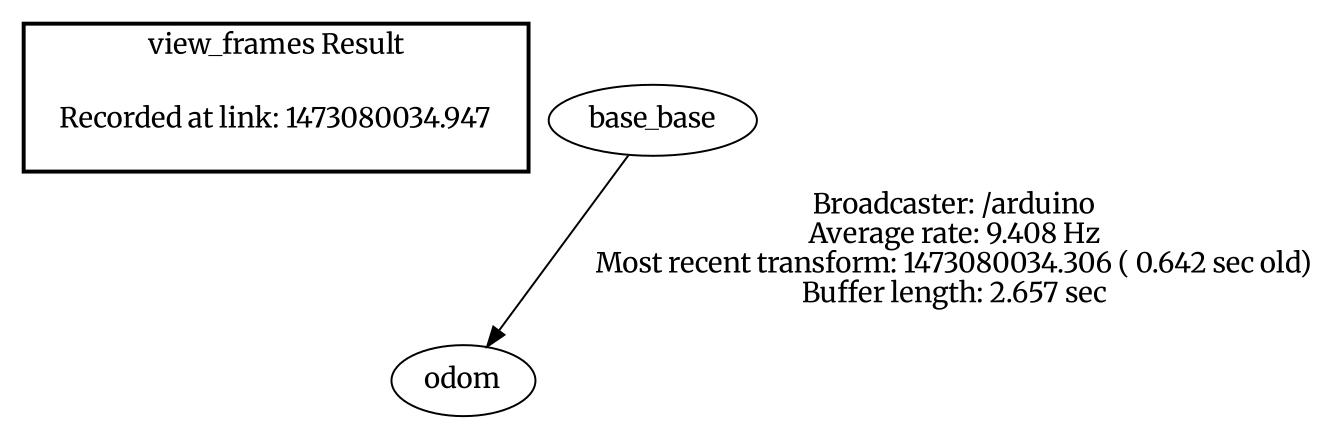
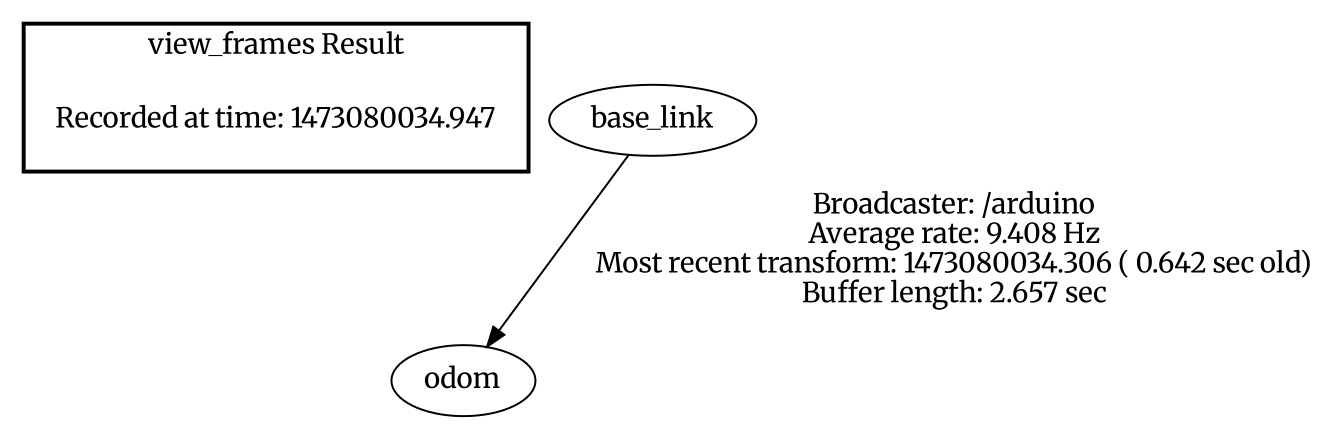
  digraph {
    fontname=Merriweather
    node [fontname=Merriweather]
    edge [fontname=Merriweather]
-   "Recorded at time: 1473080034.947" [shape=plaintext label="Recorded at link: 1473080034.947"]
+   "Recorded at time: 1473080034.947" [shape=plaintext]
    odom
-   base_link [label=base_base]
+   base_link
    subgraph cluster_1 {
      color=black
      label="view_frames Result"
      style=bold
      "Recorded at time: 1473080034.947"
    }
    "Recorded at time: 1473080034.947" -> odom [style=invis]
    base_link -> odom [label="Broadcaster: /arduino\nAverage rate: 9.408 Hz\nMost recent transform: 1473080034.306 ( 0.642 sec old)\nBuffer length: 2.657 sec\n"]
  }
